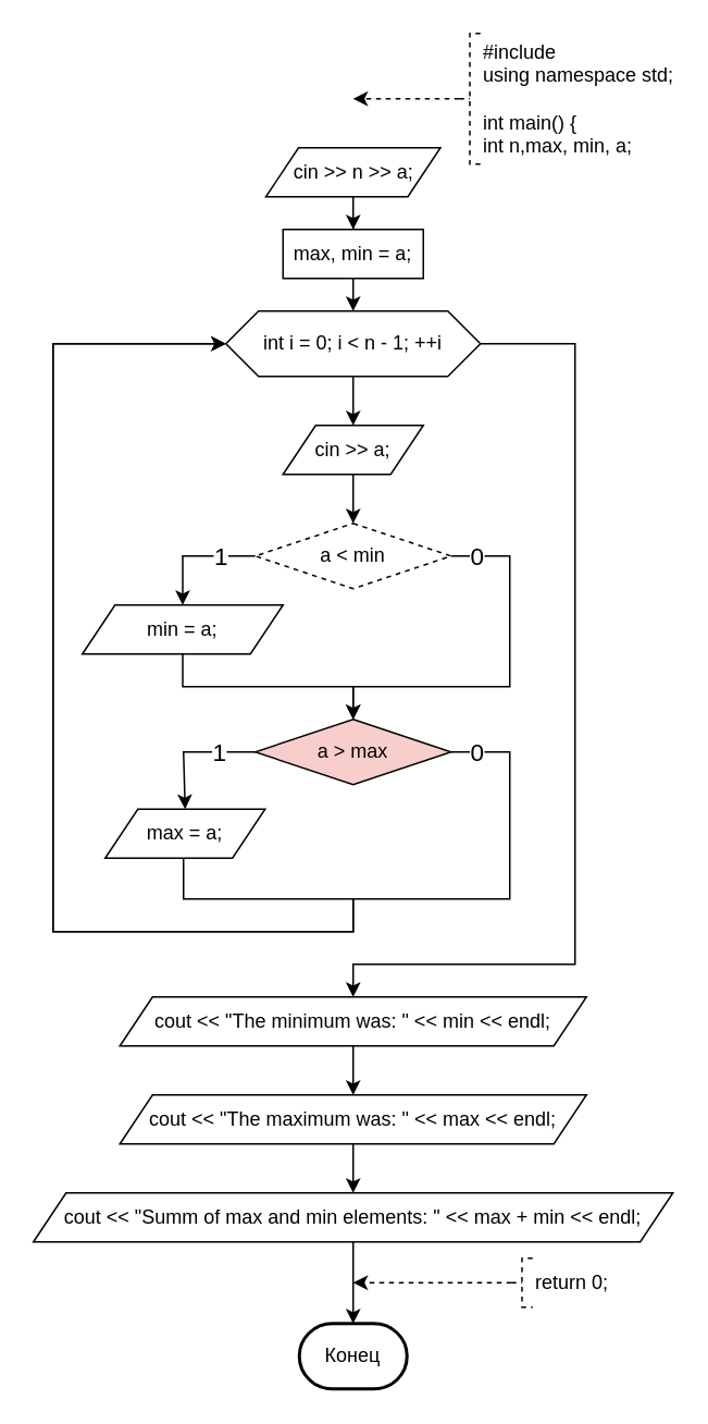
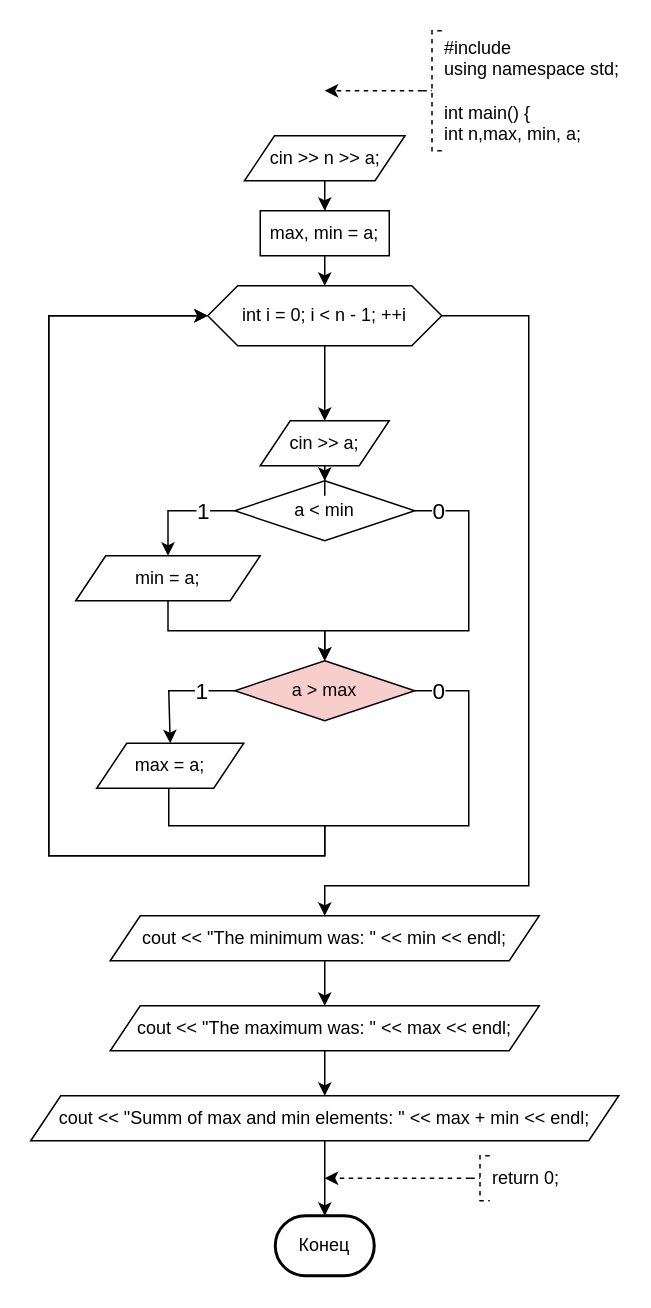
  <mxCell id="0" />
  <mxCell id="1" parent="0" />
  <mxCell id="2" style="edgeStyle=orthogonalEdgeStyle;rounded=0;orthogonalLoop=1;jettySize=auto;html=1;entryX=0.5;entryY=0;entryDx=0;entryDy=0;" edge="1" parent="1" source="4" target="18"><mxGeometry relative="1" as="geometry" /></mxCell>
  <mxCell id="3" style="edgeStyle=orthogonalEdgeStyle;rounded=0;orthogonalLoop=1;jettySize=auto;html=1;entryX=0.5;entryY=0;entryDx=0;entryDy=0;" edge="1" parent="1" source="4" target="24"><mxGeometry relative="1" as="geometry"><mxPoint x="226" y="640" as="targetPoint" /><Array as="points"><mxPoint x="352" y="210" /><mxPoint x="352" y="590" /><mxPoint x="216" y="590" /></Array></mxGeometry></mxCell>
  <mxCell id="4" value="int i = 0; i &lt; n - 1; ++i" style="shape=hexagon;perimeter=hexagonPerimeter2;whiteSpace=wrap;html=1;fixedSize=1;" vertex="1" parent="1"><mxGeometry x="138" y="190" width="156" height="40" as="geometry" /></mxCell>
  <mxCell id="5" value="1" style="edgeStyle=orthogonalEdgeStyle;rounded=0;orthogonalLoop=1;jettySize=auto;html=1;entryX=0.5;entryY=0;entryDx=0;entryDy=0;fontSize=15;" edge="1" parent="1" source="7" target="11"><mxGeometry x="-0.448" relative="1" as="geometry"><Array as="points"><mxPoint x="112" y="340" /><mxPoint x="112" y="370" /></Array><mxPoint as="offset" /></mxGeometry></mxCell>
  <mxCell id="6" value="0" style="edgeStyle=orthogonalEdgeStyle;rounded=0;orthogonalLoop=1;jettySize=auto;html=1;entryX=0.5;entryY=0;entryDx=0;entryDy=0;fontSize=15;" edge="1" parent="1" source="7" target="21"><mxGeometry x="-0.862" relative="1" as="geometry"><mxPoint x="312" y="420" as="targetPoint" /><Array as="points"><mxPoint x="312" y="340" /><mxPoint x="312" y="420" /><mxPoint x="216" y="420" /></Array><mxPoint as="offset" /></mxGeometry></mxCell>
- <mxCell id="7" value="a &lt; min" style="rhombus;whiteSpace=wrap;html=1;dashed=1;" vertex="1" parent="1"><mxGeometry x="156" y="320" width="120" height="40" as="geometry" /></mxCell>
+ <mxCell id="7" value="a &lt; min" style="rhombus;whiteSpace=wrap;html=1;" vertex="1" parent="1"><mxGeometry x="156" y="320" width="120" height="40" as="geometry" /></mxCell>
  <mxCell id="8" value="0" style="edgeStyle=orthogonalEdgeStyle;rounded=0;orthogonalLoop=1;jettySize=auto;html=1;entryX=0;entryY=0.5;entryDx=0;entryDy=0;fontSize=15;exitX=1;exitY=0.5;exitDx=0;exitDy=0;" edge="1" parent="1" source="21" target="4"><mxGeometry x="-0.964" relative="1" as="geometry"><Array as="points"><mxPoint x="312" y="460" /><mxPoint x="312" y="550" /><mxPoint x="216" y="550" /><mxPoint x="216" y="570" /><mxPoint x="32" y="570" /><mxPoint x="32" y="210" /></Array><mxPoint x="312" y="530" as="sourcePoint" /><mxPoint as="offset" /></mxGeometry></mxCell>
  <mxCell id="9" style="edgeStyle=orthogonalEdgeStyle;rounded=0;orthogonalLoop=1;jettySize=auto;html=1;entryX=0;entryY=0.5;entryDx=0;entryDy=0;fontSize=15;exitX=0.5;exitY=1;exitDx=0;exitDy=0;" edge="1" parent="1" source="19" target="4"><mxGeometry relative="1" as="geometry"><Array as="points"><mxPoint x="112" y="525" /><mxPoint x="112" y="550" /><mxPoint x="216" y="550" /><mxPoint x="216" y="570" /><mxPoint x="32" y="570" /><mxPoint x="32" y="210" /></Array><mxPoint x="119" y="480" as="sourcePoint" /></mxGeometry></mxCell>
  <mxCell id="10" style="edgeStyle=orthogonalEdgeStyle;rounded=0;orthogonalLoop=1;jettySize=auto;html=1;fontSize=12;entryX=0.5;entryY=0;entryDx=0;entryDy=0;exitX=0.5;exitY=1;exitDx=0;exitDy=0;" edge="1" parent="1" source="11" target="21"><mxGeometry relative="1" as="geometry"><mxPoint x="212" y="430" as="targetPoint" /><Array as="points"><mxPoint x="111" y="420" /><mxPoint x="216" y="420" /></Array></mxGeometry></mxCell>
  <mxCell id="11" value="min = a;" style="shape=parallelogram;perimeter=parallelogramPerimeter;whiteSpace=wrap;html=1;fixedSize=1;" vertex="1" parent="1"><mxGeometry x="50" y="370" width="123" height="30" as="geometry" /></mxCell>
  <mxCell id="12" style="edgeStyle=orthogonalEdgeStyle;rounded=0;orthogonalLoop=1;jettySize=auto;html=1;entryX=0.5;entryY=0;entryDx=0;entryDy=0;exitX=0.5;exitY=1;exitDx=0;exitDy=0;" edge="1" parent="1" source="22" target="4"><mxGeometry relative="1" as="geometry"><mxPoint x="216" y="150" as="targetPoint" /><mxPoint x="216" y="200" as="sourcePoint" /></mxGeometry></mxCell>
  <mxCell id="13" value="" style="edgeStyle=orthogonalEdgeStyle;rounded=0;orthogonalLoop=1;jettySize=auto;html=1;" edge="1" parent="1" source="14" target="22"><mxGeometry relative="1" as="geometry" /></mxCell>
  <mxCell id="14" value="cin &gt;&gt; n &gt;&gt; a;" style="shape=parallelogram;perimeter=parallelogramPerimeter;whiteSpace=wrap;html=1;fixedSize=1;" vertex="1" parent="1"><mxGeometry x="162.5" y="90" width="107" height="30" as="geometry" /></mxCell>
  <mxCell id="15" style="edgeStyle=orthogonalEdgeStyle;rounded=0;orthogonalLoop=1;jettySize=auto;html=1;dashed=1;" edge="1" parent="1" source="16"><mxGeometry relative="1" as="geometry"><mxPoint x="216" y="60" as="targetPoint" /><Array as="points"><mxPoint x="268" y="60" /><mxPoint x="268" y="60" /></Array></mxGeometry></mxCell>
  <mxCell id="16" value="#include &lt;br&gt;using namespace std;&lt;br&gt;&lt;br&gt;int main() {&lt;br&gt;&#09;int n,max, min, a;" style="strokeWidth=1;html=1;shape=mxgraph.flowchart.annotation_2;align=left;labelPosition=right;pointerEvents=1;dashed=1;" vertex="1" parent="1"><mxGeometry x="281" y="20" width="13" height="80" as="geometry" /></mxCell>
  <mxCell id="17" style="edgeStyle=orthogonalEdgeStyle;rounded=0;orthogonalLoop=1;jettySize=auto;html=1;entryX=0.5;entryY=0;entryDx=0;entryDy=0;" edge="1" parent="1" source="18" target="7"><mxGeometry relative="1" as="geometry" /></mxCell>
- <mxCell id="18" value="cin &gt;&gt; a;" style="shape=parallelogram;perimeter=parallelogramPerimeter;whiteSpace=wrap;html=1;fixedSize=1;" vertex="1" parent="1"><mxGeometry x="173" y="260" width="86" height="30" as="geometry" /></mxCell>
+ <mxCell id="18" value="cin &gt;&gt; a;" style="shape=parallelogram;perimeter=parallelogramPerimeter;whiteSpace=wrap;html=1;fixedSize=1;" vertex="1" parent="1"><mxGeometry x="173" y="280" width="86" height="30" as="geometry" /></mxCell>
  <mxCell id="19" value="max = a;" style="shape=parallelogram;perimeter=parallelogramPerimeter;whiteSpace=wrap;html=1;fixedSize=1;fontSize=12;" vertex="1" parent="1"><mxGeometry x="64" y="495" width="98" height="30" as="geometry" /></mxCell>
  <mxCell id="20" value="1" style="edgeStyle=orthogonalEdgeStyle;rounded=0;orthogonalLoop=1;jettySize=auto;html=1;entryX=0.5;entryY=0;entryDx=0;entryDy=0;fontSize=15;" edge="1" parent="1" source="21" target="19"><mxGeometry x="-0.448" relative="1" as="geometry"><Array as="points"><mxPoint x="112" y="460" /><mxPoint x="112" y="495" /></Array><mxPoint as="offset" /><mxPoint x="115.5" y="495" as="targetPoint" /></mxGeometry></mxCell>
  <mxCell id="21" value="a &gt; max" style="rhombus;whiteSpace=wrap;html=1;fillColor=#f8cecc;" vertex="1" parent="1"><mxGeometry x="156" y="440" width="120" height="40" as="geometry" /></mxCell>
  <mxCell id="22" value="max, min = a;" style="whiteSpace=wrap;html=1;" vertex="1" parent="1"><mxGeometry x="173" y="140" width="86" height="30" as="geometry" /></mxCell>
  <mxCell id="23" style="edgeStyle=orthogonalEdgeStyle;rounded=0;orthogonalLoop=1;jettySize=auto;html=1;entryX=0.5;entryY=0;entryDx=0;entryDy=0;" edge="1" parent="1" source="24" target="26"><mxGeometry relative="1" as="geometry" /></mxCell>
  <mxCell id="24" value="cout &lt;&lt; &quot;The minimum was: &quot; &lt;&lt; min &lt;&lt; endl;" style="shape=parallelogram;perimeter=parallelogramPerimeter;whiteSpace=wrap;html=1;fixedSize=1;" vertex="1" parent="1"><mxGeometry x="73" y="610" width="286" height="30" as="geometry" /></mxCell>
  <mxCell id="25" style="edgeStyle=orthogonalEdgeStyle;rounded=0;orthogonalLoop=1;jettySize=auto;html=1;entryX=0.5;entryY=0;entryDx=0;entryDy=0;" edge="1" parent="1" source="26" target="28"><mxGeometry relative="1" as="geometry" /></mxCell>
  <mxCell id="26" value="cout &lt;&lt; &quot;The maximum was: &quot; &lt;&lt; max &lt;&lt; endl;" style="shape=parallelogram;perimeter=parallelogramPerimeter;whiteSpace=wrap;html=1;fixedSize=1;" vertex="1" parent="1"><mxGeometry x="73" y="670" width="286" height="30" as="geometry" /></mxCell>
  <mxCell id="27" style="edgeStyle=orthogonalEdgeStyle;rounded=0;orthogonalLoop=1;jettySize=auto;html=1;entryX=0.5;entryY=0;entryDx=0;entryDy=0;entryPerimeter=0;" edge="1" parent="1" source="28" target="29"><mxGeometry relative="1" as="geometry" /></mxCell>
  <mxCell id="28" value="cout &lt;&lt; &quot;Summ of max and min elements: &quot; &lt;&lt; max + min &lt;&lt; endl;" style="shape=parallelogram;perimeter=parallelogramPerimeter;whiteSpace=wrap;html=1;fixedSize=1;" vertex="1" parent="1"><mxGeometry x="20" y="730" width="392" height="30" as="geometry" /></mxCell>
  <mxCell id="29" value="Конец" style="strokeWidth=2;html=1;shape=mxgraph.flowchart.terminator;whiteSpace=wrap;" vertex="1" parent="1"><mxGeometry x="183" y="810" width="66" height="40" as="geometry" /></mxCell>
  <mxCell id="30" style="edgeStyle=orthogonalEdgeStyle;rounded=0;orthogonalLoop=1;jettySize=auto;html=1;exitX=0;exitY=0.5;exitDx=0;exitDy=0;exitPerimeter=0;dashed=1;" edge="1" parent="1" source="31"><mxGeometry relative="1" as="geometry"><mxPoint x="216" y="785" as="targetPoint" /><mxPoint x="306" y="860" as="sourcePoint" /></mxGeometry></mxCell>
  <mxCell id="31" value="return 0;" style="strokeWidth=1;html=1;shape=mxgraph.flowchart.annotation_2;align=left;labelPosition=right;pointerEvents=1;dashed=1;" vertex="1" parent="1"><mxGeometry x="313" y="770" width="13" height="30" as="geometry" /></mxCell>
